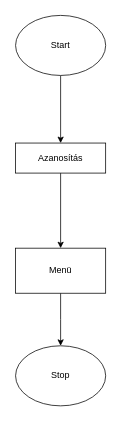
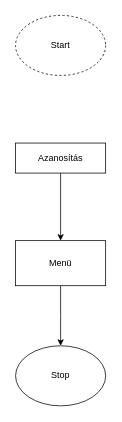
  <mxCell id="0" />
  <mxCell id="1" parent="0" />
- <mxCell id="2" value="" style="edgeStyle=orthogonalEdgeStyle;rounded=0;orthogonalLoop=1;jettySize=auto;html=1;" edge="1" parent="1" source="3" target="5"><mxGeometry relative="1" as="geometry" /></mxCell>
- <mxCell id="3" value="Start" style="ellipse;whiteSpace=wrap;html=1;" vertex="1" parent="1"><mxGeometry x="20" y="20" width="120" height="80" as="geometry" /></mxCell>
+ <mxCell id="3" value="Start" style="ellipse;whiteSpace=wrap;html=1;dashed=1;" vertex="1" parent="1"><mxGeometry x="20" y="20" width="120" height="80" as="geometry" /></mxCell>
  <mxCell id="4" value="" style="edgeStyle=orthogonalEdgeStyle;rounded=0;orthogonalLoop=1;jettySize=auto;html=1;" edge="1" parent="1" source="5" target="7"><mxGeometry relative="1" as="geometry" /></mxCell>
  <mxCell id="5" value="Azanosítás" style="whiteSpace=wrap;html=1;" vertex="1" parent="1"><mxGeometry x="20" y="190" width="120" height="40" as="geometry" /></mxCell>
  <mxCell id="6" value="" style="edgeStyle=orthogonalEdgeStyle;rounded=0;orthogonalLoop=1;jettySize=auto;html=1;" edge="1" parent="1" source="7"><mxGeometry relative="1" as="geometry"><mxPoint x="80" y="460" as="targetPoint" /></mxGeometry></mxCell>
- <mxCell id="7" value="Menü" style="whiteSpace=wrap;html=1;" vertex="1" parent="1"><mxGeometry x="20" y="330" width="120" height="60" as="geometry" /></mxCell>
+ <mxCell id="7" value="Menü" style="whiteSpace=wrap;html=1;" vertex="1" parent="1"><mxGeometry x="20" y="320" width="120" height="60" as="geometry" /></mxCell>
  <mxCell id="8" value="Stop" style="ellipse;whiteSpace=wrap;html=1;" vertex="1" parent="1"><mxGeometry x="20" y="460" width="120" height="80" as="geometry" /></mxCell>
